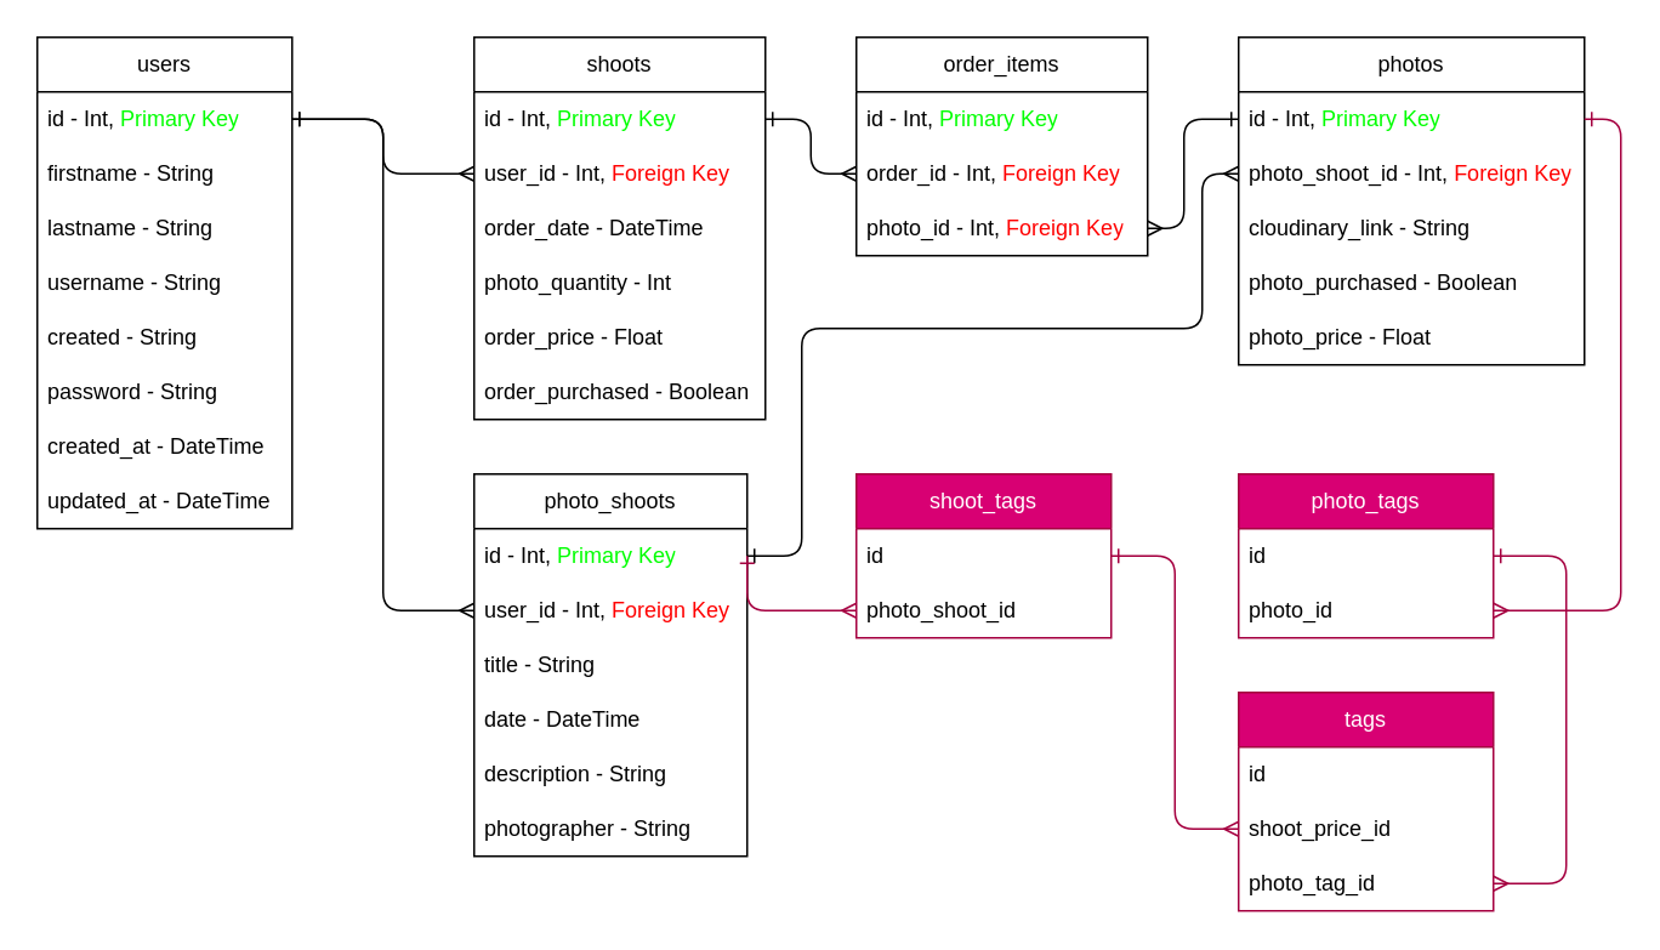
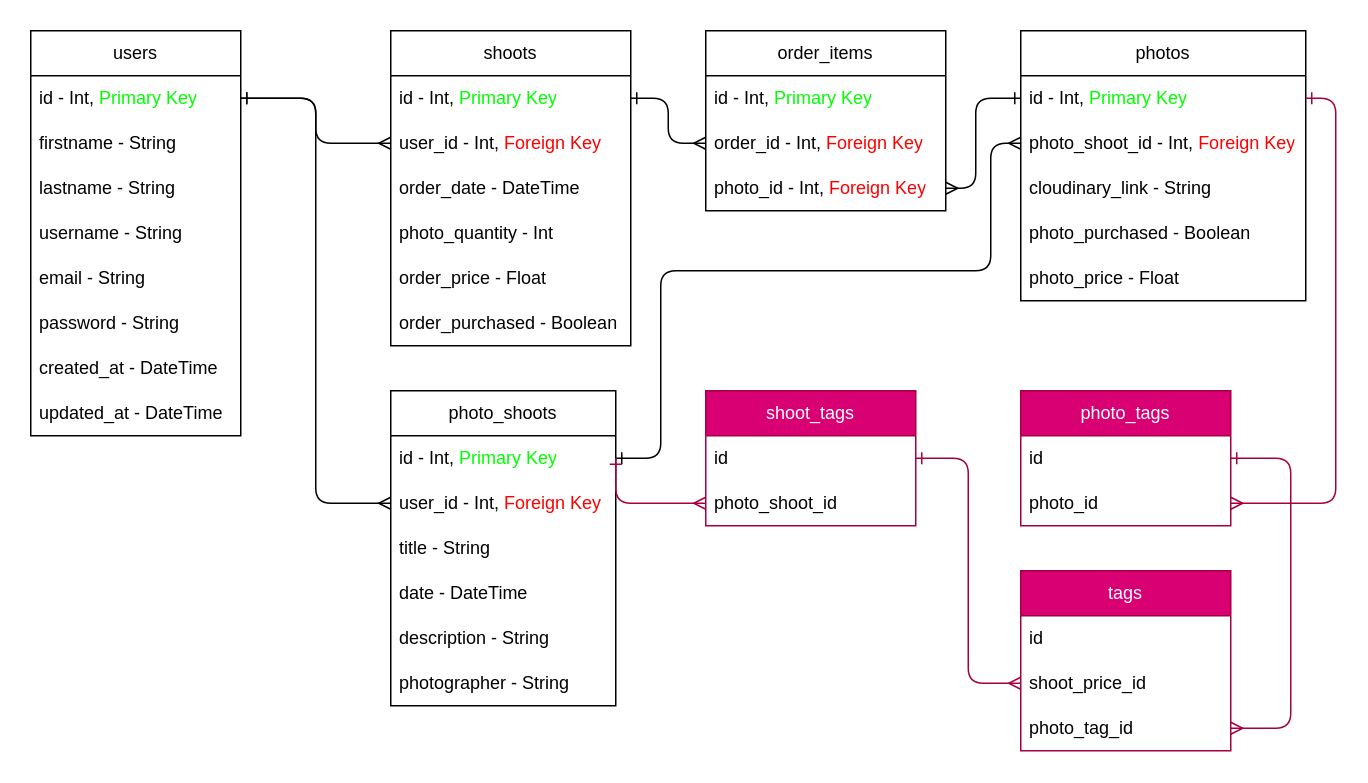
  <mxCell id="0" />
  <mxCell id="1" parent="0" />
  <mxCell id="2" value="users" style="swimlane;fontStyle=0;childLayout=stackLayout;horizontal=1;startSize=30;horizontalStack=0;resizeParent=1;resizeParentMax=0;resizeLast=0;collapsible=1;marginBottom=0;whiteSpace=wrap;html=1;" parent="1" vertex="1"><mxGeometry x="20" y="20" width="140" height="270" as="geometry" /></mxCell>
  <mxCell id="3" value="id - Int, &lt;font color=&quot;#00ff00&quot;&gt;Primary Key&lt;/font&gt;" style="text;strokeColor=none;fillColor=none;align=left;verticalAlign=middle;spacingLeft=4;spacingRight=4;overflow=hidden;points=[[0,0.5],[1,0.5]];portConstraint=eastwest;rotatable=0;whiteSpace=wrap;html=1;" parent="2" vertex="1"><mxGeometry y="30" width="140" height="30" as="geometry" /></mxCell>
  <mxCell id="4" value="firstname - String" style="text;strokeColor=none;fillColor=none;align=left;verticalAlign=middle;spacingLeft=4;spacingRight=4;overflow=hidden;points=[[0,0.5],[1,0.5]];portConstraint=eastwest;rotatable=0;whiteSpace=wrap;html=1;" parent="2" vertex="1"><mxGeometry y="60" width="140" height="30" as="geometry" /></mxCell>
  <mxCell id="5" value="lastname&amp;nbsp;- String" style="text;strokeColor=none;fillColor=none;align=left;verticalAlign=middle;spacingLeft=4;spacingRight=4;overflow=hidden;points=[[0,0.5],[1,0.5]];portConstraint=eastwest;rotatable=0;whiteSpace=wrap;html=1;" parent="2" vertex="1"><mxGeometry y="90" width="140" height="30" as="geometry" /></mxCell>
  <mxCell id="6" value="username&amp;nbsp;- String" style="text;strokeColor=none;fillColor=none;align=left;verticalAlign=middle;spacingLeft=4;spacingRight=4;overflow=hidden;points=[[0,0.5],[1,0.5]];portConstraint=eastwest;rotatable=0;whiteSpace=wrap;html=1;" parent="2" vertex="1"><mxGeometry y="120" width="140" height="30" as="geometry" /></mxCell>
- <mxCell id="7" value="created&amp;nbsp;- String" style="text;strokeColor=none;fillColor=none;align=left;verticalAlign=middle;spacingLeft=4;spacingRight=4;overflow=hidden;points=[[0,0.5],[1,0.5]];portConstraint=eastwest;rotatable=0;whiteSpace=wrap;html=1;" parent="2" vertex="1"><mxGeometry y="150" width="140" height="30" as="geometry" /></mxCell>
+ <mxCell id="7" value="email&amp;nbsp;- String" style="text;strokeColor=none;fillColor=none;align=left;verticalAlign=middle;spacingLeft=4;spacingRight=4;overflow=hidden;points=[[0,0.5],[1,0.5]];portConstraint=eastwest;rotatable=0;whiteSpace=wrap;html=1;" parent="2" vertex="1"><mxGeometry y="150" width="140" height="30" as="geometry" /></mxCell>
  <mxCell id="8" value="password&amp;nbsp;- String" style="text;strokeColor=none;fillColor=none;align=left;verticalAlign=middle;spacingLeft=4;spacingRight=4;overflow=hidden;points=[[0,0.5],[1,0.5]];portConstraint=eastwest;rotatable=0;whiteSpace=wrap;html=1;" parent="2" vertex="1"><mxGeometry y="180" width="140" height="30" as="geometry" /></mxCell>
  <mxCell id="9" value="created_at - DateTime" style="text;strokeColor=none;fillColor=none;align=left;verticalAlign=middle;spacingLeft=4;spacingRight=4;overflow=hidden;points=[[0,0.5],[1,0.5]];portConstraint=eastwest;rotatable=0;whiteSpace=wrap;html=1;" vertex="1" parent="2"><mxGeometry y="210" width="140" height="30" as="geometry" /></mxCell>
  <mxCell id="10" value="updated_at&amp;nbsp;- DateTime" style="text;strokeColor=none;fillColor=none;align=left;verticalAlign=middle;spacingLeft=4;spacingRight=4;overflow=hidden;points=[[0,0.5],[1,0.5]];portConstraint=eastwest;rotatable=0;whiteSpace=wrap;html=1;" vertex="1" parent="2"><mxGeometry y="240" width="140" height="30" as="geometry" /></mxCell>
  <mxCell id="11" value="shoots" style="swimlane;fontStyle=0;childLayout=stackLayout;horizontal=1;startSize=30;horizontalStack=0;resizeParent=1;resizeParentMax=0;resizeLast=0;collapsible=1;marginBottom=0;whiteSpace=wrap;html=1;" parent="1" vertex="1"><mxGeometry x="260" y="20" width="160" height="210" as="geometry" /></mxCell>
  <mxCell id="12" value="id - Int, &lt;font color=&quot;#00ff00&quot;&gt;Primary Key&lt;/font&gt;" style="text;strokeColor=none;fillColor=none;align=left;verticalAlign=middle;spacingLeft=4;spacingRight=4;overflow=hidden;points=[[0,0.5],[1,0.5]];portConstraint=eastwest;rotatable=0;whiteSpace=wrap;html=1;" parent="11" vertex="1"><mxGeometry y="30" width="160" height="30" as="geometry" /></mxCell>
  <mxCell id="13" value="user_id - Int, &lt;font color=&quot;#ff0000&quot;&gt;Foreign Key&lt;/font&gt;" style="text;strokeColor=none;fillColor=none;align=left;verticalAlign=middle;spacingLeft=4;spacingRight=4;overflow=hidden;points=[[0,0.5],[1,0.5]];portConstraint=eastwest;rotatable=0;whiteSpace=wrap;html=1;" parent="11" vertex="1"><mxGeometry y="60" width="160" height="30" as="geometry" /></mxCell>
  <mxCell id="14" value="order_date - DateTime" style="text;strokeColor=none;fillColor=none;align=left;verticalAlign=middle;spacingLeft=4;spacingRight=4;overflow=hidden;points=[[0,0.5],[1,0.5]];portConstraint=eastwest;rotatable=0;whiteSpace=wrap;html=1;" parent="11" vertex="1"><mxGeometry y="90" width="160" height="30" as="geometry" /></mxCell>
  <mxCell id="15" value="photo_quantity - Int" style="text;strokeColor=none;fillColor=none;align=left;verticalAlign=middle;spacingLeft=4;spacingRight=4;overflow=hidden;points=[[0,0.5],[1,0.5]];portConstraint=eastwest;rotatable=0;whiteSpace=wrap;html=1;" parent="11" vertex="1"><mxGeometry y="120" width="160" height="30" as="geometry" /></mxCell>
  <mxCell id="16" value="order_price - Float" style="text;strokeColor=none;fillColor=none;align=left;verticalAlign=middle;spacingLeft=4;spacingRight=4;overflow=hidden;points=[[0,0.5],[1,0.5]];portConstraint=eastwest;rotatable=0;whiteSpace=wrap;html=1;" parent="11" vertex="1"><mxGeometry y="150" width="160" height="30" as="geometry" /></mxCell>
  <mxCell id="17" value="order_purchased - Boolean" style="text;strokeColor=none;fillColor=none;align=left;verticalAlign=middle;spacingLeft=4;spacingRight=4;overflow=hidden;points=[[0,0.5],[1,0.5]];portConstraint=eastwest;rotatable=0;whiteSpace=wrap;html=1;" parent="11" vertex="1"><mxGeometry y="180" width="160" height="30" as="geometry" /></mxCell>
  <mxCell id="18" value="order_items" style="swimlane;fontStyle=0;childLayout=stackLayout;horizontal=1;startSize=30;horizontalStack=0;resizeParent=1;resizeParentMax=0;resizeLast=0;collapsible=1;marginBottom=0;whiteSpace=wrap;html=1;" parent="1" vertex="1"><mxGeometry x="470" y="20" width="160" height="120" as="geometry" /></mxCell>
  <mxCell id="19" value="id - Int, &lt;font color=&quot;#00ff00&quot;&gt;Primary Key&lt;/font&gt;" style="text;strokeColor=none;fillColor=none;align=left;verticalAlign=middle;spacingLeft=4;spacingRight=4;overflow=hidden;points=[[0,0.5],[1,0.5]];portConstraint=eastwest;rotatable=0;whiteSpace=wrap;html=1;" parent="18" vertex="1"><mxGeometry y="30" width="160" height="30" as="geometry" /></mxCell>
  <mxCell id="20" value="order_id - Int, &lt;font color=&quot;#ff0000&quot;&gt;Foreign Key&lt;/font&gt;" style="text;strokeColor=none;fillColor=none;align=left;verticalAlign=middle;spacingLeft=4;spacingRight=4;overflow=hidden;points=[[0,0.5],[1,0.5]];portConstraint=eastwest;rotatable=0;whiteSpace=wrap;html=1;" parent="18" vertex="1"><mxGeometry y="60" width="160" height="30" as="geometry" /></mxCell>
  <mxCell id="21" value="photo_id - Int, &lt;font color=&quot;#ff0000&quot;&gt;Foreign Key&lt;/font&gt;" style="text;strokeColor=none;fillColor=none;align=left;verticalAlign=middle;spacingLeft=4;spacingRight=4;overflow=hidden;points=[[0,0.5],[1,0.5]];portConstraint=eastwest;rotatable=0;whiteSpace=wrap;html=1;" parent="18" vertex="1"><mxGeometry y="90" width="160" height="30" as="geometry" /></mxCell>
  <mxCell id="22" value="photos" style="swimlane;fontStyle=0;childLayout=stackLayout;horizontal=1;startSize=30;horizontalStack=0;resizeParent=1;resizeParentMax=0;resizeLast=0;collapsible=1;marginBottom=0;whiteSpace=wrap;html=1;" parent="1" vertex="1"><mxGeometry x="680" y="20" width="190" height="180" as="geometry" /></mxCell>
  <mxCell id="23" value="id - Int, &lt;font color=&quot;#00ff00&quot;&gt;Primary Key&lt;/font&gt;" style="text;strokeColor=none;fillColor=none;align=left;verticalAlign=middle;spacingLeft=4;spacingRight=4;overflow=hidden;points=[[0,0.5],[1,0.5]];portConstraint=eastwest;rotatable=0;whiteSpace=wrap;html=1;" parent="22" vertex="1"><mxGeometry y="30" width="190" height="30" as="geometry" /></mxCell>
  <mxCell id="24" value="photo_shoot_id - Int, &lt;font color=&quot;#ff0000&quot;&gt;Foreign Key&lt;/font&gt;" style="text;strokeColor=none;fillColor=none;align=left;verticalAlign=middle;spacingLeft=4;spacingRight=4;overflow=hidden;points=[[0,0.5],[1,0.5]];portConstraint=eastwest;rotatable=0;whiteSpace=wrap;html=1;" parent="22" vertex="1"><mxGeometry y="60" width="190" height="30" as="geometry" /></mxCell>
  <mxCell id="25" value="cloudinary_link - String" style="text;strokeColor=none;fillColor=none;align=left;verticalAlign=middle;spacingLeft=4;spacingRight=4;overflow=hidden;points=[[0,0.5],[1,0.5]];portConstraint=eastwest;rotatable=0;whiteSpace=wrap;html=1;" parent="22" vertex="1"><mxGeometry y="90" width="190" height="30" as="geometry" /></mxCell>
  <mxCell id="26" value="photo_purchased - Boolean" style="text;strokeColor=none;fillColor=none;align=left;verticalAlign=middle;spacingLeft=4;spacingRight=4;overflow=hidden;points=[[0,0.5],[1,0.5]];portConstraint=eastwest;rotatable=0;whiteSpace=wrap;html=1;" parent="22" vertex="1"><mxGeometry y="120" width="190" height="30" as="geometry" /></mxCell>
  <mxCell id="27" value="photo_price - Float" style="text;strokeColor=none;fillColor=none;align=left;verticalAlign=middle;spacingLeft=4;spacingRight=4;overflow=hidden;points=[[0,0.5],[1,0.5]];portConstraint=eastwest;rotatable=0;whiteSpace=wrap;html=1;" parent="22" vertex="1"><mxGeometry y="150" width="190" height="30" as="geometry" /></mxCell>
  <mxCell id="28" value="photo_shoots" style="swimlane;fontStyle=0;childLayout=stackLayout;horizontal=1;startSize=30;horizontalStack=0;resizeParent=1;resizeParentMax=0;resizeLast=0;collapsible=1;marginBottom=0;whiteSpace=wrap;html=1;" parent="1" vertex="1"><mxGeometry x="260" y="260" width="150" height="210" as="geometry" /></mxCell>
  <mxCell id="29" value="id - Int, &lt;font color=&quot;#00ff00&quot;&gt;Primary Key&lt;/font&gt;" style="text;strokeColor=none;fillColor=none;align=left;verticalAlign=middle;spacingLeft=4;spacingRight=4;overflow=hidden;points=[[0,0.5],[1,0.5]];portConstraint=eastwest;rotatable=0;whiteSpace=wrap;html=1;" parent="28" vertex="1"><mxGeometry y="30" width="150" height="30" as="geometry" /></mxCell>
  <mxCell id="30" value="user_id - Int, &lt;font color=&quot;#ff0000&quot;&gt;Foreign Key&lt;/font&gt;" style="text;strokeColor=none;fillColor=none;align=left;verticalAlign=middle;spacingLeft=4;spacingRight=4;overflow=hidden;points=[[0,0.5],[1,0.5]];portConstraint=eastwest;rotatable=0;whiteSpace=wrap;html=1;" parent="28" vertex="1"><mxGeometry y="60" width="150" height="30" as="geometry" /></mxCell>
  <mxCell id="31" value="title - String" style="text;strokeColor=none;fillColor=none;align=left;verticalAlign=middle;spacingLeft=4;spacingRight=4;overflow=hidden;points=[[0,0.5],[1,0.5]];portConstraint=eastwest;rotatable=0;whiteSpace=wrap;html=1;" parent="28" vertex="1"><mxGeometry y="90" width="150" height="30" as="geometry" /></mxCell>
  <mxCell id="32" value="date - DateTime" style="text;strokeColor=none;fillColor=none;align=left;verticalAlign=middle;spacingLeft=4;spacingRight=4;overflow=hidden;points=[[0,0.5],[1,0.5]];portConstraint=eastwest;rotatable=0;whiteSpace=wrap;html=1;" parent="28" vertex="1"><mxGeometry y="120" width="150" height="30" as="geometry" /></mxCell>
  <mxCell id="33" value="description - String" style="text;strokeColor=none;fillColor=none;align=left;verticalAlign=middle;spacingLeft=4;spacingRight=4;overflow=hidden;points=[[0,0.5],[1,0.5]];portConstraint=eastwest;rotatable=0;whiteSpace=wrap;html=1;" parent="28" vertex="1"><mxGeometry y="150" width="150" height="30" as="geometry" /></mxCell>
  <mxCell id="34" value="photographer - String" style="text;strokeColor=none;fillColor=none;align=left;verticalAlign=middle;spacingLeft=4;spacingRight=4;overflow=hidden;points=[[0,0.5],[1,0.5]];portConstraint=eastwest;rotatable=0;whiteSpace=wrap;html=1;" parent="28" vertex="1"><mxGeometry y="180" width="150" height="30" as="geometry" /></mxCell>
  <mxCell id="35" style="edgeStyle=orthogonalEdgeStyle;html=1;exitX=1;exitY=0.5;exitDx=0;exitDy=0;entryX=0;entryY=0.5;entryDx=0;entryDy=0;endArrow=ERmany;endFill=0;startArrow=ERone;startFill=0;" parent="1" source="3" target="13" edge="1"><mxGeometry relative="1" as="geometry" /></mxCell>
  <mxCell id="36" style="edgeStyle=orthogonalEdgeStyle;html=1;exitX=1;exitY=0.5;exitDx=0;exitDy=0;entryX=0;entryY=0.5;entryDx=0;entryDy=0;endArrow=ERmany;endFill=0;startArrow=ERone;startFill=0;" parent="1" source="3" target="30" edge="1"><mxGeometry relative="1" as="geometry"><mxPoint x="170" y="75" as="sourcePoint" /><mxPoint x="270" y="105" as="targetPoint" /></mxGeometry></mxCell>
  <mxCell id="37" style="edgeStyle=orthogonalEdgeStyle;html=1;exitX=1;exitY=0.5;exitDx=0;exitDy=0;endArrow=ERmany;endFill=0;startArrow=ERone;startFill=0;" parent="1" source="12" target="20" edge="1"><mxGeometry relative="1" as="geometry"><mxPoint x="460" y="190" as="sourcePoint" /><mxPoint x="560" y="220" as="targetPoint" /></mxGeometry></mxCell>
  <mxCell id="38" style="edgeStyle=orthogonalEdgeStyle;html=1;exitX=0;exitY=0.5;exitDx=0;exitDy=0;entryX=1;entryY=0.5;entryDx=0;entryDy=0;endArrow=ERmany;endFill=0;startArrow=ERone;startFill=0;" parent="1" source="23" target="21" edge="1"><mxGeometry relative="1" as="geometry"><mxPoint x="560" y="210" as="sourcePoint" /><mxPoint x="660" y="240" as="targetPoint" /><Array as="points"><mxPoint x="650" y="65" /><mxPoint x="650" y="125" /></Array></mxGeometry></mxCell>
  <mxCell id="39" style="edgeStyle=orthogonalEdgeStyle;html=1;exitX=1;exitY=0.5;exitDx=0;exitDy=0;entryX=0;entryY=0.5;entryDx=0;entryDy=0;endArrow=ERmany;endFill=0;startArrow=ERone;startFill=0;" parent="1" source="29" target="24" edge="1"><mxGeometry relative="1" as="geometry"><mxPoint x="420" y="350" as="sourcePoint" /><mxPoint x="520" y="380" as="targetPoint" /><Array as="points"><mxPoint x="440" y="305" /><mxPoint x="440" y="180" /><mxPoint x="660" y="180" /><mxPoint x="660" y="95" /></Array></mxGeometry></mxCell>
  <mxCell id="40" value="shoot_tags" style="swimlane;fontStyle=0;childLayout=stackLayout;horizontal=1;startSize=30;horizontalStack=0;resizeParent=1;resizeParentMax=0;resizeLast=0;collapsible=1;marginBottom=0;whiteSpace=wrap;html=1;fillColor=#d80073;fontColor=#ffffff;strokeColor=#A50040;" parent="1" vertex="1"><mxGeometry x="470" y="260" width="140" height="90" as="geometry" /></mxCell>
  <mxCell id="41" value="id&amp;nbsp;" style="text;strokeColor=none;fillColor=none;align=left;verticalAlign=middle;spacingLeft=4;spacingRight=4;overflow=hidden;points=[[0,0.5],[1,0.5]];portConstraint=eastwest;rotatable=0;whiteSpace=wrap;html=1;" parent="40" vertex="1"><mxGeometry y="30" width="140" height="30" as="geometry" /></mxCell>
  <mxCell id="42" value="photo_shoot_id" style="text;strokeColor=none;fillColor=none;align=left;verticalAlign=middle;spacingLeft=4;spacingRight=4;overflow=hidden;points=[[0,0.5],[1,0.5]];portConstraint=eastwest;rotatable=0;whiteSpace=wrap;html=1;" parent="40" vertex="1"><mxGeometry y="60" width="140" height="30" as="geometry" /></mxCell>
  <mxCell id="43" style="edgeStyle=orthogonalEdgeStyle;html=1;exitX=1;exitY=0.5;exitDx=0;exitDy=0;endArrow=ERmany;endFill=0;startArrow=ERone;startFill=0;fillColor=#d80073;strokeColor=#A50040;" parent="1" source="29" target="42" edge="1"><mxGeometry relative="1" as="geometry"><mxPoint x="460" y="440" as="sourcePoint" /><mxPoint x="560" y="470" as="targetPoint" /><Array as="points"><mxPoint x="410" y="335" /></Array></mxGeometry></mxCell>
  <mxCell id="44" value="tags" style="swimlane;fontStyle=0;childLayout=stackLayout;horizontal=1;startSize=30;horizontalStack=0;resizeParent=1;resizeParentMax=0;resizeLast=0;collapsible=1;marginBottom=0;whiteSpace=wrap;html=1;fillColor=#d80073;fontColor=#ffffff;strokeColor=#A50040;" parent="1" vertex="1"><mxGeometry x="680" y="380" width="140" height="120" as="geometry" /></mxCell>
  <mxCell id="45" value="id&amp;nbsp;" style="text;strokeColor=none;fillColor=none;align=left;verticalAlign=middle;spacingLeft=4;spacingRight=4;overflow=hidden;points=[[0,0.5],[1,0.5]];portConstraint=eastwest;rotatable=0;whiteSpace=wrap;html=1;" parent="44" vertex="1"><mxGeometry y="30" width="140" height="30" as="geometry" /></mxCell>
  <mxCell id="46" value="shoot_price_id" style="text;strokeColor=none;fillColor=none;align=left;verticalAlign=middle;spacingLeft=4;spacingRight=4;overflow=hidden;points=[[0,0.5],[1,0.5]];portConstraint=eastwest;rotatable=0;whiteSpace=wrap;html=1;" parent="44" vertex="1"><mxGeometry y="60" width="140" height="30" as="geometry" /></mxCell>
  <mxCell id="47" value="photo_tag_id" style="text;strokeColor=none;fillColor=none;align=left;verticalAlign=middle;spacingLeft=4;spacingRight=4;overflow=hidden;points=[[0,0.5],[1,0.5]];portConstraint=eastwest;rotatable=0;whiteSpace=wrap;html=1;" parent="44" vertex="1"><mxGeometry y="90" width="140" height="30" as="geometry" /></mxCell>
  <mxCell id="48" value="photo_tags" style="swimlane;fontStyle=0;childLayout=stackLayout;horizontal=1;startSize=30;horizontalStack=0;resizeParent=1;resizeParentMax=0;resizeLast=0;collapsible=1;marginBottom=0;whiteSpace=wrap;html=1;fillColor=#d80073;fontColor=#ffffff;strokeColor=#A50040;" parent="1" vertex="1"><mxGeometry x="680" y="260" width="140" height="90" as="geometry" /></mxCell>
  <mxCell id="49" value="id&amp;nbsp;" style="text;strokeColor=none;fillColor=none;align=left;verticalAlign=middle;spacingLeft=4;spacingRight=4;overflow=hidden;points=[[0,0.5],[1,0.5]];portConstraint=eastwest;rotatable=0;whiteSpace=wrap;html=1;" parent="48" vertex="1"><mxGeometry y="30" width="140" height="30" as="geometry" /></mxCell>
  <mxCell id="50" value="photo_id" style="text;strokeColor=none;fillColor=none;align=left;verticalAlign=middle;spacingLeft=4;spacingRight=4;overflow=hidden;points=[[0,0.5],[1,0.5]];portConstraint=eastwest;rotatable=0;whiteSpace=wrap;html=1;" parent="48" vertex="1"><mxGeometry y="60" width="140" height="30" as="geometry" /></mxCell>
  <mxCell id="51" style="edgeStyle=orthogonalEdgeStyle;html=1;exitX=1;exitY=0.5;exitDx=0;exitDy=0;entryX=1;entryY=0.5;entryDx=0;entryDy=0;endArrow=ERmany;endFill=0;startArrow=ERone;startFill=0;fillColor=#d80073;strokeColor=#A50040;" parent="1" source="23" target="50" edge="1"><mxGeometry relative="1" as="geometry"><mxPoint x="850" y="170" as="sourcePoint" /><mxPoint x="780" y="230" as="targetPoint" /><Array as="points"><mxPoint x="890" y="65" /><mxPoint x="890" y="335" /></Array></mxGeometry></mxCell>
  <mxCell id="52" style="edgeStyle=orthogonalEdgeStyle;html=1;exitX=1;exitY=0.5;exitDx=0;exitDy=0;endArrow=ERmany;endFill=0;startArrow=ERone;startFill=0;entryX=0;entryY=0.5;entryDx=0;entryDy=0;fillColor=#d80073;strokeColor=#A50040;" parent="1" source="41" target="46" edge="1"><mxGeometry relative="1" as="geometry"><mxPoint x="600" y="340" as="sourcePoint" /><mxPoint x="660" y="370" as="targetPoint" /></mxGeometry></mxCell>
  <mxCell id="53" style="edgeStyle=orthogonalEdgeStyle;html=1;exitX=1;exitY=0.5;exitDx=0;exitDy=0;entryX=1;entryY=0.5;entryDx=0;entryDy=0;endArrow=ERmany;endFill=0;startArrow=ERone;startFill=0;fillColor=#d80073;strokeColor=#A50040;" parent="1" source="49" target="47" edge="1"><mxGeometry relative="1" as="geometry"><mxPoint x="830" y="305" as="sourcePoint" /><mxPoint x="830" y="575" as="targetPoint" /><Array as="points"><mxPoint x="860" y="305" /><mxPoint x="860" y="485" /></Array></mxGeometry></mxCell>
